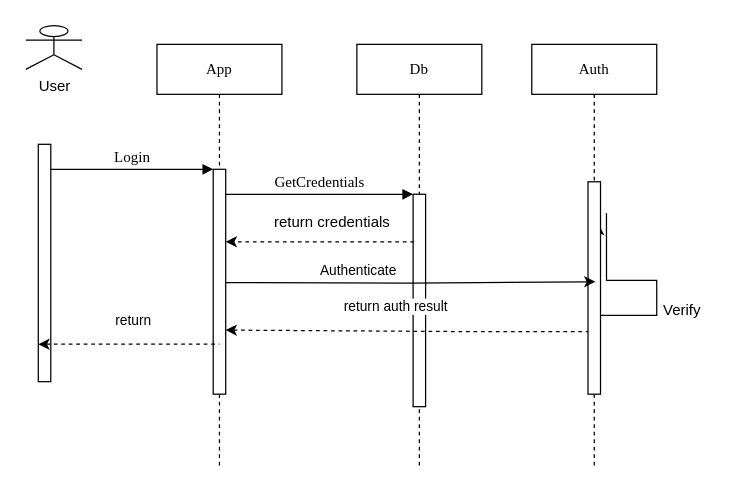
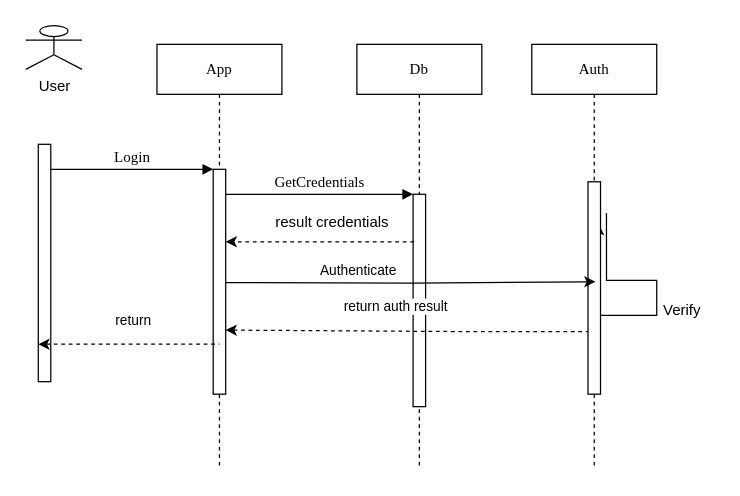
  <mxCell id="0" />
  <mxCell id="1" parent="0" />
  <mxCell id="2" value="App" style="shape=umlLifeline;perimeter=lifelinePerimeter;whiteSpace=wrap;html=1;container=1;collapsible=0;recursiveResize=0;outlineConnect=0;rounded=0;shadow=0;comic=0;labelBackgroundColor=none;strokeWidth=1;fontFamily=Verdana;fontSize=12;align=center;" parent="1" vertex="1"><mxGeometry x="125" y="35" width="100" height="340" as="geometry" /></mxCell>
  <mxCell id="3" value="" style="html=1;points=[];perimeter=orthogonalPerimeter;rounded=0;shadow=0;comic=0;labelBackgroundColor=none;strokeWidth=1;fontFamily=Verdana;fontSize=12;align=center;" parent="2" vertex="1"><mxGeometry x="45" y="100" width="10" height="180" as="geometry" /></mxCell>
  <mxCell id="4" value="Db" style="shape=umlLifeline;perimeter=lifelinePerimeter;whiteSpace=wrap;html=1;container=1;collapsible=0;recursiveResize=0;outlineConnect=0;rounded=0;shadow=0;comic=0;labelBackgroundColor=none;strokeWidth=1;fontFamily=Verdana;fontSize=12;align=center;" parent="1" vertex="1"><mxGeometry x="285" y="35" width="100" height="340" as="geometry" /></mxCell>
  <mxCell id="5" value="" style="html=1;points=[];perimeter=orthogonalPerimeter;rounded=0;shadow=0;comic=0;labelBackgroundColor=none;strokeWidth=1;fontFamily=Verdana;fontSize=12;align=center;" parent="4" vertex="1"><mxGeometry x="45" y="120" width="10" height="170" as="geometry" /></mxCell>
  <mxCell id="6" value="Auth" style="shape=umlLifeline;perimeter=lifelinePerimeter;whiteSpace=wrap;html=1;container=1;collapsible=0;recursiveResize=0;outlineConnect=0;rounded=0;shadow=0;comic=0;labelBackgroundColor=none;strokeWidth=1;fontFamily=Verdana;fontSize=12;align=center;" parent="1" vertex="1"><mxGeometry x="425" y="35" width="100" height="340" as="geometry" /></mxCell>
  <mxCell id="7" style="edgeStyle=orthogonalEdgeStyle;rounded=0;orthogonalLoop=1;jettySize=auto;html=1;entryX=0.855;entryY=0.199;entryDx=0;entryDy=0;entryPerimeter=0;exitX=1.476;exitY=0.147;exitDx=0;exitDy=0;exitPerimeter=0;" edge="1" parent="1" source="8" target="8"><mxGeometry relative="1" as="geometry"><mxPoint x="555" y="265" as="targetPoint" /><Array as="points"><mxPoint x="525" y="224" /><mxPoint x="525" y="252" /></Array></mxGeometry></mxCell>
  <mxCell id="8" value="" style="html=1;points=[];perimeter=orthogonalPerimeter;rounded=0;shadow=0;comic=0;labelBackgroundColor=none;strokeWidth=1;fontFamily=Verdana;fontSize=12;align=center;" parent="1" vertex="1"><mxGeometry x="470" y="145" width="10" height="170" as="geometry" /></mxCell>
  <mxCell id="9" value="Login" style="html=1;verticalAlign=bottom;endArrow=block;entryX=0;entryY=0;labelBackgroundColor=none;fontFamily=Verdana;fontSize=12;edgeStyle=elbowEdgeStyle;elbow=vertical;" parent="1" target="3" edge="1"><mxGeometry relative="1" as="geometry"><mxPoint x="40" y="135" as="sourcePoint" /></mxGeometry></mxCell>
  <mxCell id="10" value="GetCredentials" style="html=1;verticalAlign=bottom;endArrow=block;entryX=0;entryY=0;labelBackgroundColor=none;fontFamily=Verdana;fontSize=12;edgeStyle=elbowEdgeStyle;elbow=vertical;" parent="1" source="3" target="5" edge="1"><mxGeometry x="0.0" relative="1" as="geometry"><mxPoint x="255" y="155" as="sourcePoint" /><mxPoint as="offset" /></mxGeometry></mxCell>
  <mxCell id="11" value="" style="html=1;points=[[0,0,0,0,5],[0,1,0,0,-5],[1,0,0,0,5],[1,1,0,0,-5]];perimeter=orthogonalPerimeter;outlineConnect=0;targetShapes=umlLifeline;portConstraint=eastwest;newEdgeStyle={&quot;curved&quot;:0,&quot;rounded&quot;:0};" vertex="1" parent="1"><mxGeometry x="30" y="115" width="10" height="190" as="geometry" /></mxCell>
  <mxCell id="12" value="User" style="shape=umlActor;verticalLabelPosition=bottom;verticalAlign=top;html=1;" vertex="1" parent="1"><mxGeometry x="20" y="20" width="45" height="35" as="geometry" /></mxCell>
  <mxCell id="13" value="" style="edgeStyle=orthogonalEdgeStyle;rounded=0;orthogonalLoop=1;jettySize=auto;html=1;entryX=0.924;entryY=0.437;entryDx=0;entryDy=0;entryPerimeter=0;dashed=1;" edge="1" parent="1"><mxGeometry relative="1" as="geometry"><mxPoint x="330.76" y="193.01" as="sourcePoint" /><mxPoint x="180" y="193" as="targetPoint" /><Array as="points"><mxPoint x="255.76" y="193.32" /></Array></mxGeometry></mxCell>
- <mxCell id="14" value="return credentials" style="text;html=1;align=center;verticalAlign=middle;resizable=0;points=[];autosize=1;strokeColor=none;fillColor=none;" vertex="1" parent="1"><mxGeometry x="205" y="163" width="120" height="30" as="geometry" /></mxCell>
+ <mxCell id="14" value="result credentials" style="text;html=1;align=center;verticalAlign=middle;resizable=0;points=[];autosize=1;strokeColor=none;fillColor=none;" vertex="1" parent="1"><mxGeometry x="205" y="163" width="120" height="30" as="geometry" /></mxCell>
  <mxCell id="15" value="" style="edgeStyle=orthogonalEdgeStyle;rounded=0;orthogonalLoop=1;jettySize=auto;html=1;exitX=0.855;exitY=0.298;exitDx=0;exitDy=0;exitPerimeter=0;" edge="1" parent="1"><mxGeometry relative="1" as="geometry"><mxPoint x="180" y="225.69" as="sourcePoint" /><mxPoint x="475.95" y="225.004" as="targetPoint" /></mxGeometry></mxCell>
  <mxCell id="16" value="Authenticate" style="edgeLabel;html=1;align=center;verticalAlign=middle;resizable=0;points=[];" vertex="1" connectable="0" parent="15"><mxGeometry x="-0.247" y="2" relative="1" as="geometry"><mxPoint x="-7" y="-9" as="offset" /></mxGeometry></mxCell>
  <mxCell id="17" value="" style="endArrow=none;dashed=1;html=1;rounded=0;exitX=0.993;exitY=0.715;exitDx=0;exitDy=0;exitPerimeter=0;startArrow=classic;startFill=1;" edge="1" parent="1" source="3" target="8"><mxGeometry width="50" height="50" relative="1" as="geometry"><mxPoint x="365" y="45" as="sourcePoint" /><mxPoint x="415" y="-5" as="targetPoint" /><Array as="points"><mxPoint x="385" y="265" /></Array></mxGeometry></mxCell>
  <mxCell id="18" value="return auth result" style="edgeLabel;html=1;align=center;verticalAlign=middle;resizable=0;points=[];" vertex="1" connectable="0" parent="17"><mxGeometry x="-0.16" y="1" relative="1" as="geometry"><mxPoint x="14" y="-19" as="offset" /></mxGeometry></mxCell>
  <mxCell id="19" value="Verify" style="text;html=1;align=center;verticalAlign=middle;resizable=0;points=[];autosize=1;strokeColor=none;fillColor=none;" vertex="1" parent="1"><mxGeometry x="520" y="233" width="50" height="30" as="geometry" /></mxCell>
  <mxCell id="20" value="" style="endArrow=none;dashed=1;html=1;rounded=0;exitX=0.924;exitY=0.203;exitDx=0;exitDy=0;exitPerimeter=0;startArrow=classic;startFill=1;" edge="1" parent="1"><mxGeometry width="50" height="50" relative="1" as="geometry"><mxPoint x="30" y="275" as="sourcePoint" /><mxPoint x="175" y="275" as="targetPoint" /></mxGeometry></mxCell>
  <mxCell id="21" value="return" style="edgeLabel;html=1;align=center;verticalAlign=middle;resizable=0;points=[];" vertex="1" connectable="0" parent="20"><mxGeometry x="-0.16" y="1" relative="1" as="geometry"><mxPoint x="14" y="-19" as="offset" /></mxGeometry></mxCell>
